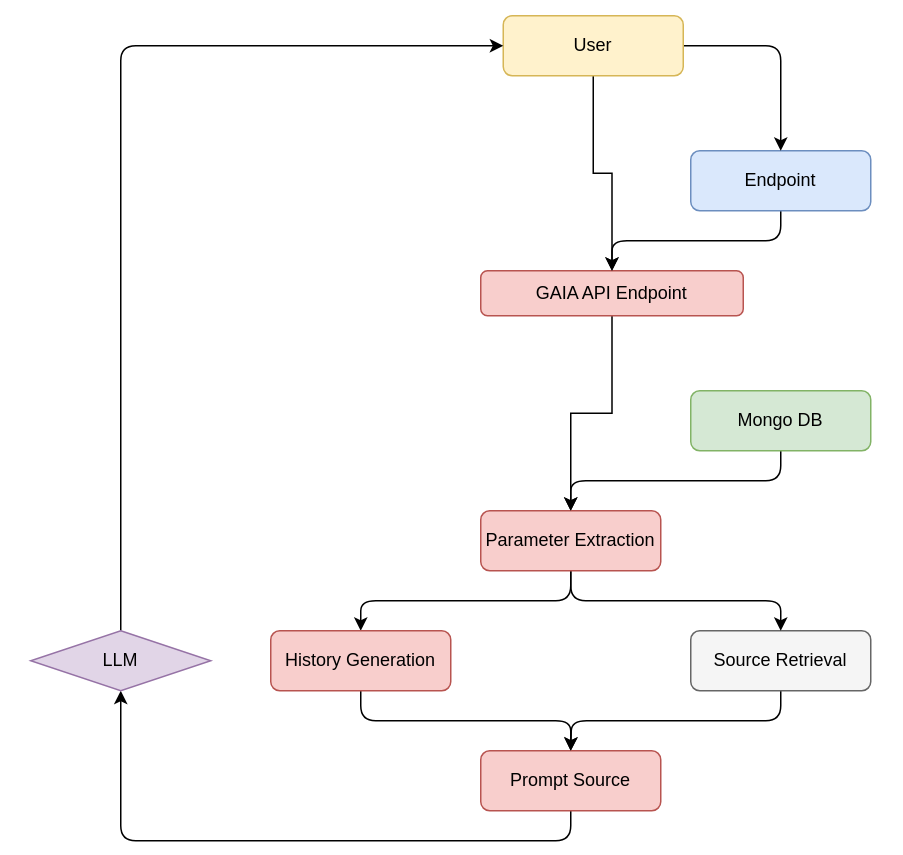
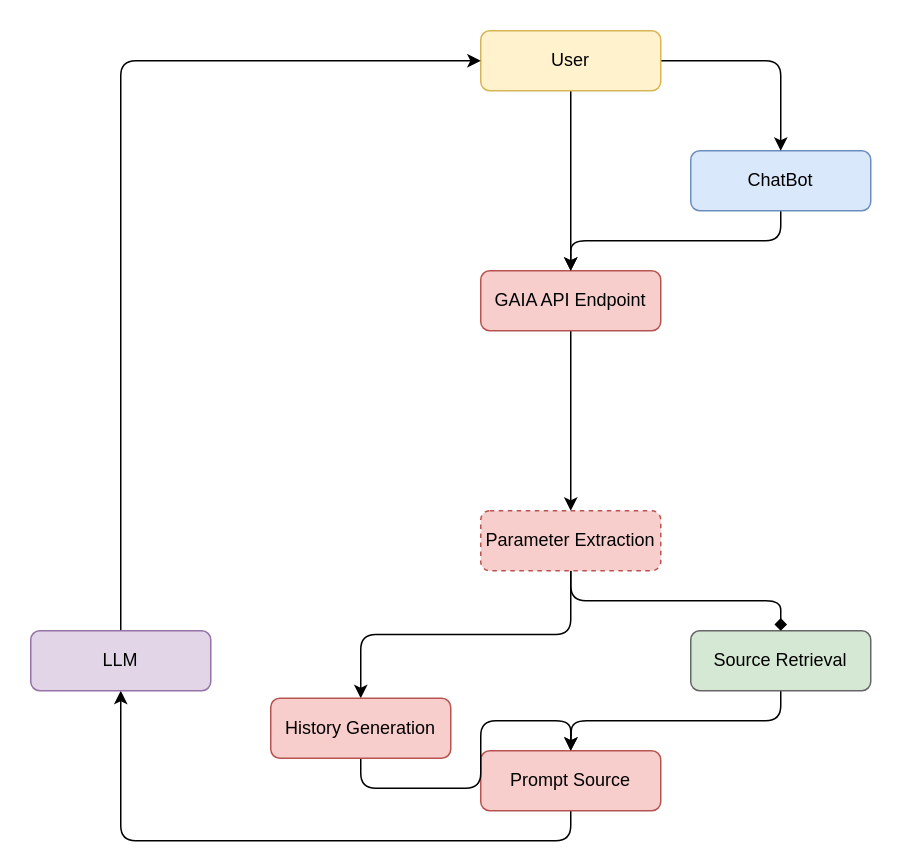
  <mxCell id="0" />
  <mxCell id="1" parent="0" />
  <mxCell id="2" style="edgeStyle=orthogonalEdgeStyle;rounded=0;orthogonalLoop=1;jettySize=auto;html=1;exitX=0.5;exitY=1;exitDx=0;exitDy=0;entryX=0.5;entryY=0;entryDx=0;entryDy=0;fontColor=#000000;" parent="1" source="3" target="15" edge="1"><mxGeometry relative="1" as="geometry" /></mxCell>
- <mxCell id="3" value="GAIA API Endpoint" style="rounded=1;whiteSpace=wrap;html=1;fillColor=#f8cecc;strokeColor=#b85450;fontColor=#000000;" parent="1" vertex="1"><mxGeometry x="320" y="180" width="175" height="30" as="geometry" /></mxCell>
+ <mxCell id="3" value="GAIA API Endpoint" style="rounded=1;whiteSpace=wrap;html=1;fillColor=#f8cecc;strokeColor=#b85450;fontColor=#000000;" parent="1" vertex="1"><mxGeometry x="320" y="180" width="120" height="40" as="geometry" /></mxCell>
  <mxCell id="4" style="edgeStyle=orthogonalEdgeStyle;rounded=1;orthogonalLoop=1;jettySize=auto;html=1;exitX=0.5;exitY=1;exitDx=0;exitDy=0;curved=0;fontColor=#000000;" parent="1" source="5" target="3" edge="1"><mxGeometry relative="1" as="geometry" /></mxCell>
- <mxCell id="5" value="Endpoint" style="rounded=1;whiteSpace=wrap;html=1;fillColor=#dae8fc;strokeColor=#6c8ebf;fontColor=#000000;" parent="1" vertex="1"><mxGeometry x="460" y="100" width="120" height="40" as="geometry" /></mxCell>
+ <mxCell id="5" value="ChatBot" style="rounded=1;whiteSpace=wrap;html=1;fillColor=#dae8fc;strokeColor=#6c8ebf;fontColor=#000000;" parent="1" vertex="1"><mxGeometry x="460" y="100" width="120" height="40" as="geometry" /></mxCell>
  <mxCell id="6" style="edgeStyle=orthogonalEdgeStyle;rounded=1;orthogonalLoop=1;jettySize=auto;html=1;exitX=1;exitY=0.5;exitDx=0;exitDy=0;entryX=0.5;entryY=0;entryDx=0;entryDy=0;curved=0;fontColor=#000000;" parent="1" source="8" target="5" edge="1"><mxGeometry relative="1" as="geometry" /></mxCell>
  <mxCell id="7" style="edgeStyle=orthogonalEdgeStyle;rounded=0;orthogonalLoop=1;jettySize=auto;html=1;exitX=0.5;exitY=1;exitDx=0;exitDy=0;entryX=0.5;entryY=0;entryDx=0;entryDy=0;fontColor=#000000;" parent="1" source="8" target="3" edge="1"><mxGeometry relative="1" as="geometry" /></mxCell>
- <mxCell id="8" value="User" style="rounded=1;whiteSpace=wrap;html=1;fillColor=#fff2cc;strokeColor=#d6b656;fontColor=#000000;" parent="1" vertex="1"><mxGeometry x="335" y="10" width="120" height="40" as="geometry" /></mxCell>
+ <mxCell id="8" value="User" style="rounded=1;whiteSpace=wrap;html=1;fillColor=#fff2cc;strokeColor=#d6b656;fontColor=#000000;" parent="1" vertex="1"><mxGeometry x="320" y="20" width="120" height="40" as="geometry" /></mxCell>
  <mxCell id="9" style="edgeStyle=orthogonalEdgeStyle;rounded=1;orthogonalLoop=1;jettySize=auto;html=1;exitX=0.5;exitY=1;exitDx=0;exitDy=0;curved=0;fontColor=#000000;" parent="1" source="10" edge="1"><mxGeometry relative="1" as="geometry"><mxPoint x="380" y="500" as="targetPoint" /></mxGeometry></mxCell>
- <mxCell id="10" value="Source Retrieval" style="rounded=1;whiteSpace=wrap;html=1;fillColor=#f5f5f5;fontColor=#000000;strokeColor=#666666;" parent="1" vertex="1"><mxGeometry x="460" y="420" width="120" height="40" as="geometry" /></mxCell>
+ <mxCell id="10" value="Source Retrieval" style="rounded=1;whiteSpace=wrap;html=1;fillColor=#d5e8d4;fontColor=#000000;strokeColor=#666666;" parent="1" vertex="1"><mxGeometry x="460" y="420" width="120" height="40" as="geometry" /></mxCell>
  <mxCell id="11" style="edgeStyle=orthogonalEdgeStyle;rounded=1;orthogonalLoop=1;jettySize=auto;html=1;exitX=0.5;exitY=1;exitDx=0;exitDy=0;entryX=0.5;entryY=1;entryDx=0;entryDy=0;curved=0;fontColor=#000000;" parent="1" source="12" target="17" edge="1"><mxGeometry relative="1" as="geometry" /></mxCell>
  <mxCell id="12" value="Prompt Source" style="rounded=1;whiteSpace=wrap;html=1;fillColor=#f8cecc;strokeColor=#b85450;fontColor=#000000;" parent="1" vertex="1"><mxGeometry x="320" y="500" width="120" height="40" as="geometry" /></mxCell>
  <mxCell id="13" style="edgeStyle=orthogonalEdgeStyle;rounded=1;orthogonalLoop=1;jettySize=auto;html=1;exitX=0.5;exitY=1;exitDx=0;exitDy=0;curved=0;fontColor=#000000;" parent="1" source="15" target="19" edge="1"><mxGeometry relative="1" as="geometry" /></mxCell>
- <mxCell id="14" style="edgeStyle=orthogonalEdgeStyle;rounded=1;orthogonalLoop=1;jettySize=auto;html=1;exitX=0.5;exitY=1;exitDx=0;exitDy=0;entryX=0.5;entryY=0;entryDx=0;entryDy=0;curved=0;fontColor=#000000;" parent="1" source="15" target="10" edge="1"><mxGeometry relative="1" as="geometry" /></mxCell>
- <mxCell id="15" value="Parameter Extraction" style="rounded=1;whiteSpace=wrap;html=1;fillColor=#f8cecc;strokeColor=#b85450;fontColor=#000000;" parent="1" vertex="1"><mxGeometry x="320" y="340" width="120" height="40" as="geometry" /></mxCell>
+ <mxCell id="14" style="edgeStyle=orthogonalEdgeStyle;rounded=1;orthogonalLoop=1;jettySize=auto;html=1;exitX=0.5;exitY=1;exitDx=0;exitDy=0;entryX=0.5;entryY=0;entryDx=0;entryDy=0;curved=0;fontColor=#000000;endArrow=diamond;" parent="1" source="15" target="10" edge="1"><mxGeometry relative="1" as="geometry" /></mxCell>
+ <mxCell id="15" value="Parameter Extraction" style="rounded=1;whiteSpace=wrap;html=1;fillColor=#f8cecc;strokeColor=#b85450;fontColor=#000000;dashed=1;" parent="1" vertex="1"><mxGeometry x="320" y="340" width="120" height="40" as="geometry" /></mxCell>
  <mxCell id="16" style="edgeStyle=orthogonalEdgeStyle;rounded=1;orthogonalLoop=1;jettySize=auto;html=1;exitX=0.5;exitY=0;exitDx=0;exitDy=0;entryX=0;entryY=0.5;entryDx=0;entryDy=0;curved=0;fontColor=#000000;" parent="1" source="17" target="8" edge="1"><mxGeometry relative="1" as="geometry" /></mxCell>
- <mxCell id="17" value="LLM" style="rhombus;whiteSpace=wrap;html=1;fillColor=#e1d5e7;strokeColor=#9673a6;fontColor=#000000;" parent="1" vertex="1"><mxGeometry x="20" y="420" width="120" height="40" as="geometry" /></mxCell>
+ <mxCell id="17" value="LLM" style="rounded=1;whiteSpace=wrap;html=1;fillColor=#e1d5e7;strokeColor=#9673a6;fontColor=#000000;" parent="1" vertex="1"><mxGeometry x="20" y="420" width="120" height="40" as="geometry" /></mxCell>
  <mxCell id="18" style="edgeStyle=orthogonalEdgeStyle;rounded=1;orthogonalLoop=1;jettySize=auto;html=1;exitX=0.5;exitY=1;exitDx=0;exitDy=0;entryX=0.5;entryY=0;entryDx=0;entryDy=0;curved=0;fontColor=#000000;" parent="1" source="19" target="12" edge="1"><mxGeometry relative="1" as="geometry" /></mxCell>
- <mxCell id="19" value="History Generation" style="rounded=1;whiteSpace=wrap;html=1;fillColor=#f8cecc;strokeColor=#b85450;fontColor=#000000;" parent="1" vertex="1"><mxGeometry x="180" y="420" width="120" height="40" as="geometry" /></mxCell>
- <mxCell id="20" style="edgeStyle=orthogonalEdgeStyle;rounded=1;orthogonalLoop=1;jettySize=auto;html=1;exitX=0.5;exitY=1;exitDx=0;exitDy=0;entryX=0.5;entryY=0;entryDx=0;entryDy=0;curved=0;fontColor=#000000;" parent="1" source="21" target="15" edge="1"><mxGeometry relative="1" as="geometry" /></mxCell>
- <mxCell id="21" value="Mongo DB" style="rounded=1;whiteSpace=wrap;html=1;fillColor=#d5e8d4;strokeColor=#82b366;fontColor=#000000;" parent="1" vertex="1"><mxGeometry x="460" y="260" width="120" height="40" as="geometry" /></mxCell>
+ <mxCell id="19" value="History Generation" style="rounded=1;whiteSpace=wrap;html=1;fillColor=#f8cecc;strokeColor=#b85450;fontColor=#000000;" parent="1" vertex="1"><mxGeometry x="180" y="465" width="120" height="40" as="geometry" /></mxCell>
